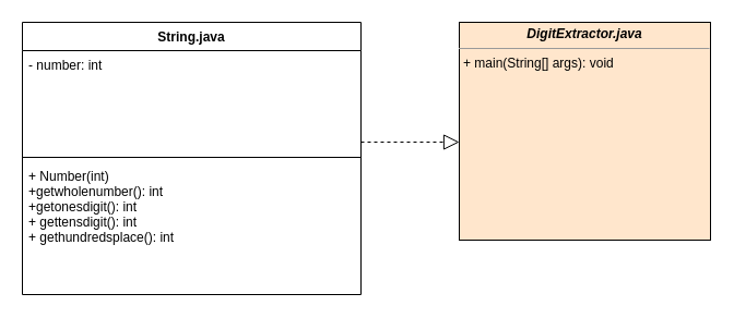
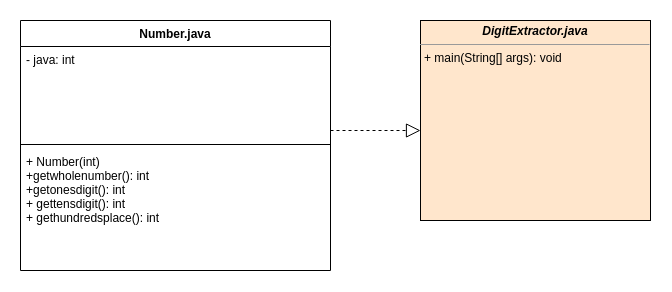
  <mxCell id="0" />
  <mxCell id="1" parent="0" />
- <mxCell id="2" value="String.java" style="swimlane;fontStyle=1;align=center;verticalAlign=top;childLayout=stackLayout;horizontal=1;startSize=26;horizontalStack=0;resizeParent=1;resizeParentMax=0;resizeLast=0;collapsible=1;marginBottom=0;" vertex="1" parent="1"><mxGeometry x="20" y="20" width="310" height="250" as="geometry" /></mxCell>
- <mxCell id="3" value="- number: int" style="text;strokeColor=none;fillColor=none;align=left;verticalAlign=top;spacingLeft=4;spacingRight=4;overflow=hidden;rotatable=0;points=[[0,0.5],[1,0.5]];portConstraint=eastwest;" vertex="1" parent="2"><mxGeometry y="26" width="310" height="94" as="geometry" /></mxCell>
+ <mxCell id="2" value="Number.java" style="swimlane;fontStyle=1;align=center;verticalAlign=top;childLayout=stackLayout;horizontal=1;startSize=26;horizontalStack=0;resizeParent=1;resizeParentMax=0;resizeLast=0;collapsible=1;marginBottom=0;" vertex="1" parent="1"><mxGeometry x="20" y="20" width="310" height="250" as="geometry" /></mxCell>
+ <mxCell id="3" value="- java: int" style="text;strokeColor=none;fillColor=none;align=left;verticalAlign=top;spacingLeft=4;spacingRight=4;overflow=hidden;rotatable=0;points=[[0,0.5],[1,0.5]];portConstraint=eastwest;" vertex="1" parent="2"><mxGeometry y="26" width="310" height="94" as="geometry" /></mxCell>
  <mxCell id="4" value="" style="line;strokeWidth=1;fillColor=none;align=left;verticalAlign=middle;spacingTop=-1;spacingLeft=3;spacingRight=3;rotatable=0;labelPosition=right;points=[];portConstraint=eastwest;strokeColor=inherit;" vertex="1" parent="2"><mxGeometry y="120" width="310" height="8" as="geometry" /></mxCell>
  <mxCell id="5" value="+ Number(int)&#10;+getwholenumber(): int&#10;+getonesdigit(): int&#10;+ gettensdigit(): int&#10;+ gethundredsplace(): int" style="text;strokeColor=none;fillColor=none;align=left;verticalAlign=top;spacingLeft=4;spacingRight=4;overflow=hidden;rotatable=0;points=[[0,0.5],[1,0.5]];portConstraint=eastwest;" vertex="1" parent="2"><mxGeometry y="128" width="310" height="122" as="geometry" /></mxCell>
  <mxCell id="6" value="&lt;p style=&quot;margin:0px;margin-top:4px;text-align:center;&quot;&gt;&lt;i&gt;&lt;b&gt;DigitExtractor.java&lt;/b&gt;&lt;/i&gt;&lt;/p&gt;&lt;hr size=&quot;1&quot;&gt;&lt;p style=&quot;margin:0px;margin-left:4px;&quot;&gt;&lt;/p&gt;&lt;p style=&quot;margin:0px;margin-left:4px;&quot;&gt;+ main(String[] args): void&lt;/p&gt;&lt;p style=&quot;margin:0px;margin-left:4px;&quot;&gt;&lt;br&gt;&lt;/p&gt;" style="verticalAlign=top;align=left;overflow=fill;fontSize=12;fontFamily=Helvetica;html=1;fillColor=#ffe6cc;" vertex="1" parent="1"><mxGeometry x="420" y="20" width="230" height="200" as="geometry" /></mxCell>
  <mxCell id="7" value="" style="endArrow=block;dashed=1;endFill=0;endSize=12;html=1;rounded=0;" edge="1" parent="1"><mxGeometry width="160" relative="1" as="geometry"><mxPoint x="330" y="130" as="sourcePoint" /><mxPoint x="420" y="130" as="targetPoint" /></mxGeometry></mxCell>
